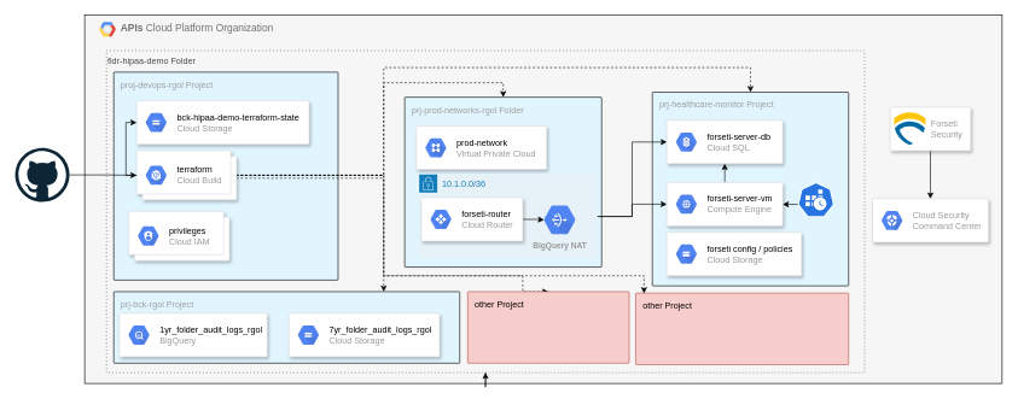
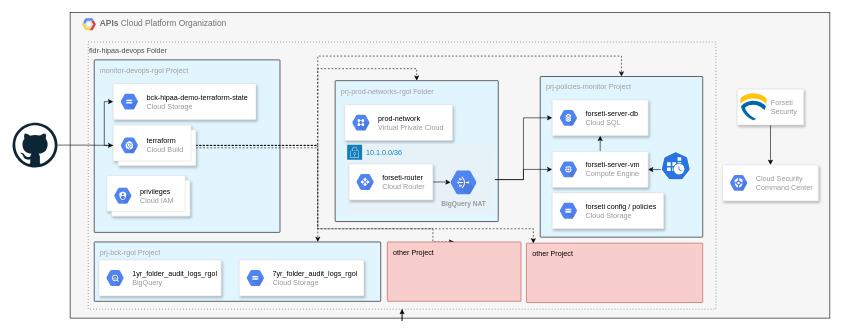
  <mxCell id="0" />
  <mxCell id="1" parent="0" />
  <mxCell id="2" value="&lt;b&gt;APIs &lt;/b&gt;Cloud Platform Organization" style="fillColor=#F6F6F6;shadow=0;gradientColor=none;fontSize=14;align=left;spacing=10;fontColor=#717171;9E9E9E;verticalAlign=top;spacingTop=-4;fontStyle=0;spacingLeft=40;html=1;container=0;" parent="1" vertex="1"><mxGeometry x="116" y="20" width="1267" height="510" as="geometry" /></mxCell>
  <mxCell id="3" value="" style="dashed=0;outlineConnect=0;html=1;align=center;labelPosition=center;verticalLabelPosition=bottom;verticalAlign=top;shape=mxgraph.weblogos.github" parent="1" vertex="1"><mxGeometry x="20" y="204" width="75" height="75" as="geometry" /></mxCell>
  <mxCell id="4" value="" style="shape=mxgraph.gcp2.google_cloud_platform;fillColor=#F6F6F6;strokeColor=none;shadow=0;gradientColor=none;" parent="1" vertex="1"><mxGeometry x="136" y="30" width="23" height="20" as="geometry"><mxPoint x="20" y="10" as="offset" /></mxGeometry></mxCell>
- <mxCell id="5" value="&lt;font color=&quot;#4d4d4d&quot;&gt;fldr-hipaa-demo Folder&lt;/font&gt;" style="rounded=0;whiteSpace=wrap;html=1;align=left;fillColor=none;dashed=1;dashPattern=1 4;verticalAlign=top;" parent="1" vertex="1"><mxGeometry x="146.18" y="69.59" width="1046.82" height="445.41" as="geometry" /></mxCell>
- <mxCell id="6" value="proj-devops-rgol Project" style="points=[[0,0,0],[0.25,0,0],[0.5,0,0],[0.75,0,0],[1,0,0],[1,0.25,0],[1,0.5,0],[1,0.75,0],[1,1,0],[0.75,1,0],[0.5,1,0],[0.25,1,0],[0,1,0],[0,0.75,0],[0,0.5,0],[0,0.25,0]];rounded=1;absoluteArcSize=1;arcSize=2;html=1;gradientColor=none;shadow=0;dashed=0;fontSize=12;fontColor=#9E9E9E;align=left;verticalAlign=top;spacing=10;spacingTop=-4;fillColor=#E1F5FE;" parent="1" vertex="1"><mxGeometry x="156.24" y="99.34" width="309.76" height="287.66" as="geometry" /></mxCell>
+ <mxCell id="5" value="&lt;font color=&quot;#4d4d4d&quot;&gt;fldr-hipaa-devops Folder&lt;/font&gt;" style="rounded=0;whiteSpace=wrap;html=1;align=left;fillColor=none;dashed=1;dashPattern=1 4;verticalAlign=top;" parent="1" vertex="1"><mxGeometry x="146.18" y="69.59" width="1046.82" height="445.41" as="geometry" /></mxCell>
+ <mxCell id="6" value="monitor-devops-rgol Project" style="points=[[0,0,0],[0.25,0,0],[0.5,0,0],[0.75,0,0],[1,0,0],[1,0.25,0],[1,0.5,0],[1,0.75,0],[1,1,0],[0.75,1,0],[0.5,1,0],[0.25,1,0],[0,1,0],[0,0.75,0],[0,0.5,0],[0,0.25,0]];rounded=1;absoluteArcSize=1;arcSize=2;html=1;gradientColor=none;shadow=0;dashed=0;fontSize=12;fontColor=#9E9E9E;align=left;verticalAlign=top;spacing=10;spacingTop=-4;fillColor=#E1F5FE;" parent="1" vertex="1"><mxGeometry x="156.24" y="99.34" width="309.76" height="287.66" as="geometry" /></mxCell>
  <mxCell id="7" value="prj-prod-networks-rgol Folder" style="points=[[0,0,0],[0.25,0,0],[0.5,0,0],[0.75,0,0],[1,0,0],[1,0.25,0],[1,0.5,0],[1,0.75,0],[1,1,0],[0.75,1,0],[0.5,1,0],[0.25,1,0],[0,1,0],[0,0.75,0],[0,0.5,0],[0,0.25,0]];rounded=1;absoluteArcSize=1;arcSize=2;html=1;gradientColor=none;shadow=0;dashed=0;fontSize=12;fontColor=#9E9E9E;align=left;verticalAlign=top;spacing=10;spacingTop=-4;fillColor=#E1F5FE;" parent="1" vertex="1"><mxGeometry x="558" y="134" width="272" height="235" as="geometry" /></mxCell>
  <mxCell id="8" value="prj-bck-rgol Project" style="points=[[0,0,0],[0.25,0,0],[0.5,0,0],[0.75,0,0],[1,0,0],[1,0.25,0],[1,0.5,0],[1,0.75,0],[1,1,0],[0.75,1,0],[0.5,1,0],[0.25,1,0],[0,1,0],[0,0.75,0],[0,0.5,0],[0,0.25,0]];rounded=1;absoluteArcSize=1;arcSize=2;html=1;gradientColor=none;shadow=0;dashed=0;fontSize=12;fontColor=#9E9E9E;align=left;verticalAlign=top;spacing=10;spacingTop=-4;fillColor=#E1F5FE;" parent="1" vertex="1"><mxGeometry x="156.24" y="403" width="477.76" height="99" as="geometry" /></mxCell>
- <mxCell id="9" value="prj-healthcare-monitor Project" style="points=[[0,0,0],[0.25,0,0],[0.5,0,0],[0.75,0,0],[1,0,0],[1,0.25,0],[1,0.5,0],[1,0.75,0],[1,1,0],[0.75,1,0],[0.5,1,0],[0.25,1,0],[0,1,0],[0,0.75,0],[0,0.5,0],[0,0.25,0]];rounded=1;absoluteArcSize=1;arcSize=2;html=1;gradientColor=none;shadow=0;dashed=0;fontSize=12;fontColor=#9E9E9E;align=left;verticalAlign=top;spacing=10;spacingTop=-4;fillColor=#E1F5FE;" parent="1" vertex="1"><mxGeometry x="900" y="127.07" width="271" height="267.93" as="geometry" /></mxCell>
+ <mxCell id="9" value="prj-policies-monitor Project" style="points=[[0,0,0],[0.25,0,0],[0.5,0,0],[0.75,0,0],[1,0,0],[1,0.25,0],[1,0.5,0],[1,0.75,0],[1,1,0],[0.75,1,0],[0.5,1,0],[0.25,1,0],[0,1,0],[0,0.75,0],[0,0.5,0],[0,0.25,0]];rounded=1;absoluteArcSize=1;arcSize=2;html=1;gradientColor=none;shadow=0;dashed=0;fontSize=12;fontColor=#9E9E9E;align=left;verticalAlign=top;spacing=10;spacingTop=-4;fillColor=#E1F5FE;" parent="1" vertex="1"><mxGeometry x="900" y="127.07" width="271" height="267.93" as="geometry" /></mxCell>
  <mxCell id="10" style="edgeStyle=orthogonalEdgeStyle;rounded=0;orthogonalLoop=1;jettySize=auto;html=1;exitX=1;exitY=0.5;exitDx=0;exitDy=0;entryX=0.5;entryY=0;entryDx=0;entryDy=0;entryPerimeter=0;dashed=1;" parent="1" source="15" target="7" edge="1"><mxGeometry x="800" y="39" as="geometry"><Array as="points"><mxPoint x="529" y="242" /><mxPoint x="529" y="114" /><mxPoint x="694" y="114" /></Array></mxGeometry></mxCell>
  <mxCell id="11" style="edgeStyle=orthogonalEdgeStyle;rounded=0;orthogonalLoop=1;jettySize=auto;html=1;exitX=1;exitY=0.5;exitDx=0;exitDy=0;entryX=0.5;entryY=0;entryDx=0;entryDy=0;entryPerimeter=0;dashed=1;" parent="1" source="15" target="9" edge="1"><mxGeometry x="800" y="39" as="geometry"><Array as="points"><mxPoint x="529" y="242" /><mxPoint x="529" y="93" /><mxPoint x="1036" y="93" /><mxPoint x="1036" y="127" /></Array></mxGeometry></mxCell>
  <mxCell id="12" style="edgeStyle=orthogonalEdgeStyle;rounded=0;orthogonalLoop=1;jettySize=auto;html=1;exitX=1;exitY=0.5;exitDx=0;exitDy=0;dashed=1;" parent="1" edge="1"><mxGeometry relative="1" as="geometry"><mxPoint x="324.83" y="242" as="sourcePoint" /><mxPoint x="529.059" y="403" as="targetPoint" /><Array as="points"><mxPoint x="529" y="242" /></Array></mxGeometry></mxCell>
  <mxCell id="13" style="edgeStyle=orthogonalEdgeStyle;rounded=0;orthogonalLoop=1;jettySize=auto;html=1;exitX=1;exitY=0.5;exitDx=0;exitDy=0;entryX=0.5;entryY=0;entryDx=0;entryDy=0;entryPerimeter=0;dashed=1;" parent="1" source="15" target="52" edge="1"><mxGeometry relative="1" as="geometry"><Array as="points"><mxPoint x="529" y="242" /><mxPoint x="529" y="381" /><mxPoint x="721" y="381" /></Array></mxGeometry></mxCell>
  <mxCell id="14" style="edgeStyle=orthogonalEdgeStyle;rounded=0;orthogonalLoop=1;jettySize=auto;html=1;exitX=1;exitY=0.5;exitDx=0;exitDy=0;entryX=0.039;entryY=-0.036;entryDx=0;entryDy=0;entryPerimeter=0;dashed=1;" parent="1" edge="1"><mxGeometry relative="1" as="geometry"><Array as="points"><mxPoint x="529" y="246" /><mxPoint x="529" y="381" /><mxPoint x="888" y="381" /></Array><mxPoint x="325.83" y="246" as="sourcePoint" /><mxPoint x="888.466" y="405.436" as="targetPoint" /></mxGeometry></mxCell>
  <mxCell id="15" value="" style="shape=mxgraph.gcp2.doubleRect;strokeColor=#dddddd;shadow=1;strokeWidth=1;" parent="1" vertex="1"><mxGeometry x="187.83" y="208" width="138" height="68" as="geometry" /></mxCell>
  <mxCell id="16" value="&lt;font color=&quot;#000000&quot;&gt;terraform&lt;/font&gt;&lt;br&gt;Cloud Build" style="dashed=0;connectable=0;html=1;fillColor=#5184F3;strokeColor=none;shape=mxgraph.gcp2.hexIcon;prIcon=container_builder;part=1;labelPosition=right;verticalLabelPosition=middle;align=left;verticalAlign=middle;spacingLeft=5;fontColor=#999999;fontSize=12;" parent="15" vertex="1"><mxGeometry y="0.5" width="44" height="39" relative="1" as="geometry"><mxPoint x="5" y="-19.5" as="offset" /></mxGeometry></mxCell>
  <mxCell id="17" value="" style="strokeColor=#dddddd;shadow=1;strokeWidth=1;rounded=1;absoluteArcSize=1;arcSize=2;" parent="1" vertex="1"><mxGeometry x="187.83" y="139" width="238.17" height="60" as="geometry" /></mxCell>
  <mxCell id="18" value="&lt;font color=&quot;#000000&quot;&gt;bck-hipaa-demo-terraform-state&lt;/font&gt;&lt;br&gt;Cloud Storage" style="dashed=0;connectable=0;html=1;fillColor=#5184F3;strokeColor=none;shape=mxgraph.gcp2.hexIcon;prIcon=cloud_storage;part=1;labelPosition=right;verticalLabelPosition=middle;align=left;verticalAlign=middle;spacingLeft=5;fontColor=#999999;fontSize=12;" parent="17" vertex="1"><mxGeometry y="0.5" width="44" height="39" relative="1" as="geometry"><mxPoint x="5" y="-19.5" as="offset" /></mxGeometry></mxCell>
  <mxCell id="19" value="" style="shape=mxgraph.gcp2.doubleRect;strokeColor=#dddddd;shadow=1;strokeWidth=1;" parent="1" vertex="1"><mxGeometry x="177" y="292" width="139" height="68" as="geometry" /></mxCell>
  <mxCell id="20" value="&lt;font color=&quot;#000000&quot;&gt;privileges&lt;/font&gt;&lt;br&gt;Cloud IAM" style="dashed=0;connectable=0;html=1;fillColor=#5184F3;strokeColor=none;shape=mxgraph.gcp2.hexIcon;prIcon=cloud_iam;part=1;labelPosition=right;verticalLabelPosition=middle;align=left;verticalAlign=middle;spacingLeft=5;fontColor=#999999;fontSize=12;" parent="19" vertex="1"><mxGeometry y="0.5" width="44" height="39" relative="1" as="geometry"><mxPoint x="5" y="-19.5" as="offset" /></mxGeometry></mxCell>
  <mxCell id="21" value="" style="edgeStyle=orthogonalEdgeStyle;rounded=0;orthogonalLoop=1;jettySize=auto;html=1;entryX=0;entryY=0.5;entryDx=0;entryDy=0;exitX=0;exitY=0.5;exitDx=0;exitDy=0;" parent="1" source="15" target="17" edge="1"><mxGeometry x="800" y="39" as="geometry"><Array as="points"><mxPoint x="173" y="242" /><mxPoint x="173" y="169" /></Array></mxGeometry></mxCell>
  <mxCell id="22" style="edgeStyle=orthogonalEdgeStyle;rounded=0;orthogonalLoop=1;jettySize=auto;html=1;entryX=0.5;entryY=0;entryDx=0;entryDy=0;" parent="1" source="23" target="34" edge="1"><mxGeometry x="800" y="39" as="geometry" /></mxCell>
  <mxCell id="23" value="" style="strokeColor=#dddddd;shadow=1;strokeWidth=1;rounded=1;absoluteArcSize=1;arcSize=2;" parent="1" vertex="1"><mxGeometry x="1228.5" y="148" width="111" height="60" as="geometry" /></mxCell>
  <mxCell id="24" value="Forseti&#10;Security" style="dashed=0;connectable=0;html=1;fillColor=#5184F3;strokeColor=none;shape=mxgraph.gcp2.forseti_logo;part=1;labelPosition=right;verticalLabelPosition=middle;align=left;verticalAlign=middle;spacingLeft=5;fontColor=#999999;fontSize=12;" parent="23" vertex="1"><mxGeometry width="44.1" height="45" relative="1" as="geometry"><mxPoint x="5" y="7" as="offset" /></mxGeometry></mxCell>
  <mxCell id="25" value="" style="strokeColor=#dddddd;shadow=1;strokeWidth=1;rounded=1;absoluteArcSize=1;arcSize=2;" parent="1" vertex="1"><mxGeometry x="574" y="174" width="180" height="60" as="geometry" /></mxCell>
  <mxCell id="26" value="&lt;font color=&quot;#000000&quot;&gt;prod-network&lt;/font&gt;&lt;br&gt;Virtual Private Cloud" style="dashed=0;connectable=0;html=1;fillColor=#5184F3;strokeColor=none;shape=mxgraph.gcp2.hexIcon;prIcon=virtual_private_cloud;part=1;labelPosition=right;verticalLabelPosition=middle;align=left;verticalAlign=middle;spacingLeft=5;fontColor=#999999;fontSize=12;" parent="25" vertex="1"><mxGeometry y="0.5" width="44" height="39" relative="1" as="geometry"><mxPoint x="5" y="-19.5" as="offset" /></mxGeometry></mxCell>
  <mxCell id="27" style="edgeStyle=orthogonalEdgeStyle;orthogonalLoop=1;jettySize=auto;html=1;exitX=1;exitY=0.5;exitDx=0;exitDy=0;entryX=0;entryY=0.5;entryDx=0;entryDy=0;rounded=0;" parent="1" source="29" target="36" edge="1"><mxGeometry x="800" y="39" as="geometry" /></mxCell>
  <mxCell id="28" style="edgeStyle=orthogonalEdgeStyle;orthogonalLoop=1;jettySize=auto;html=1;exitX=1;exitY=0.5;exitDx=0;exitDy=0;entryX=0;entryY=0.5;entryDx=0;entryDy=0;rounded=0;" parent="1" source="29" target="39" edge="1"><mxGeometry x="800" y="39" as="geometry" /></mxCell>
  <mxCell id="29" value="10.1.0.0/36" style="points=[[0,0],[0.25,0],[0.5,0],[0.75,0],[1,0],[1,0.25],[1,0.5],[1,0.75],[1,1],[0.75,1],[0.5,1],[0.25,1],[0,1],[0,0.75],[0,0.5],[0,0.25]];outlineConnect=0;gradientColor=none;html=1;whiteSpace=wrap;fontSize=12;fontStyle=0;shape=mxgraph.aws4.group;grIcon=mxgraph.aws4.group_security_group;grStroke=0;strokeColor=#147EBA;fillColor=#E6F2F8;verticalAlign=top;align=left;spacingLeft=30;fontColor=#147EBA;dashed=0;" parent="1" vertex="1"><mxGeometry x="578" y="241" width="246" height="116" as="geometry" /></mxCell>
  <mxCell id="30" style="edgeStyle=orthogonalEdgeStyle;rounded=0;orthogonalLoop=1;jettySize=auto;html=1;entryX=0.175;entryY=0.5;entryDx=0;entryDy=0;entryPerimeter=0;" parent="1" source="31" target="33" edge="1"><mxGeometry x="800" y="39" as="geometry" /></mxCell>
  <mxCell id="31" value="" style="strokeColor=#dddddd;shadow=1;strokeWidth=1;rounded=1;absoluteArcSize=1;arcSize=2;" parent="1" vertex="1"><mxGeometry x="581" y="273" width="140" height="60" as="geometry" /></mxCell>
  <mxCell id="32" value="&lt;font color=&quot;#000000&quot;&gt;forseti-router&lt;/font&gt;&lt;br&gt;Cloud Router" style="dashed=0;connectable=0;html=1;fillColor=#5184F3;strokeColor=none;shape=mxgraph.gcp2.hexIcon;prIcon=cloud_router;part=1;labelPosition=right;verticalLabelPosition=middle;align=left;verticalAlign=middle;spacingLeft=5;fontColor=#999999;fontSize=12;" parent="31" vertex="1"><mxGeometry y="0.5" width="44" height="39" relative="1" as="geometry"><mxPoint x="5" y="-19.5" as="offset" /></mxGeometry></mxCell>
  <mxCell id="33" value="BigQuery NAT" style="html=1;fillColor=#5184F3;strokeColor=none;verticalAlign=top;labelPosition=center;verticalLabelPosition=bottom;align=center;spacingTop=-6;fontSize=11;fontStyle=1;fontColor=#999999;shape=mxgraph.gcp2.hexIcon;prIcon=cloud_nat" parent="1" vertex="1"><mxGeometry x="739" y="274.5" width="66" height="58.5" as="geometry" /></mxCell>
  <mxCell id="34" value="" style="strokeColor=#dddddd;shadow=1;strokeWidth=1;rounded=1;absoluteArcSize=1;arcSize=2;" parent="1" vertex="1"><mxGeometry x="1204" y="274.5" width="160" height="60" as="geometry" /></mxCell>
  <mxCell id="35" value="Cloud Security&#10;Command Center" style="dashed=0;connectable=0;html=1;fillColor=#5184F3;strokeColor=none;shape=mxgraph.gcp2.hexIcon;prIcon=cloud_security_command_center;part=1;labelPosition=right;verticalLabelPosition=middle;align=left;verticalAlign=middle;spacingLeft=5;fontColor=#999999;fontSize=12;" parent="34" vertex="1"><mxGeometry y="0.5" width="44" height="39" relative="1" as="geometry"><mxPoint x="5" y="-19.5" as="offset" /></mxGeometry></mxCell>
  <mxCell id="36" value="" style="strokeColor=#dddddd;shadow=1;strokeWidth=1;rounded=1;absoluteArcSize=1;arcSize=2;" parent="1" vertex="1"><mxGeometry x="920" y="166" width="160" height="60" as="geometry" /></mxCell>
  <mxCell id="37" value="&lt;font color=&quot;#000000&quot;&gt;forseti-server-db&lt;/font&gt;&lt;br&gt;Cloud SQL" style="dashed=0;connectable=0;html=1;fillColor=#5184F3;strokeColor=none;shape=mxgraph.gcp2.hexIcon;prIcon=cloud_sql;part=1;labelPosition=right;verticalLabelPosition=middle;align=left;verticalAlign=middle;spacingLeft=5;fontColor=#999999;fontSize=12;" parent="36" vertex="1"><mxGeometry y="0.5" width="44" height="39" relative="1" as="geometry"><mxPoint x="5" y="-19.5" as="offset" /></mxGeometry></mxCell>
  <mxCell id="38" style="edgeStyle=orthogonalEdgeStyle;curved=1;orthogonalLoop=1;jettySize=auto;html=1;exitX=0.5;exitY=0;exitDx=0;exitDy=0;entryX=0.5;entryY=1;entryDx=0;entryDy=0;" parent="1" source="39" target="36" edge="1"><mxGeometry x="800" y="39" as="geometry" /></mxCell>
  <mxCell id="39" value="" style="strokeColor=#dddddd;shadow=1;strokeWidth=1;rounded=1;absoluteArcSize=1;arcSize=2;" parent="1" vertex="1"><mxGeometry x="920" y="252" width="160" height="60" as="geometry" /></mxCell>
  <mxCell id="40" value="&lt;font color=&quot;#000000&quot;&gt;forseti-server-vm&lt;/font&gt;&lt;br&gt;Compute Engine" style="dashed=0;connectable=0;html=1;fillColor=#5184F3;strokeColor=none;shape=mxgraph.gcp2.hexIcon;prIcon=compute_engine;part=1;labelPosition=right;verticalLabelPosition=middle;align=left;verticalAlign=middle;spacingLeft=5;fontColor=#999999;fontSize=12;" parent="39" vertex="1"><mxGeometry y="0.5" width="44" height="39" relative="1" as="geometry"><mxPoint x="5" y="-19.5" as="offset" /></mxGeometry></mxCell>
  <mxCell id="41" style="edgeStyle=orthogonalEdgeStyle;curved=1;orthogonalLoop=1;jettySize=auto;html=1;exitX=0.005;exitY=0.63;exitDx=0;exitDy=0;exitPerimeter=0;entryX=1;entryY=0.5;entryDx=0;entryDy=0;" parent="1" source="42" target="39" edge="1"><mxGeometry x="800" y="39" as="geometry" /></mxCell>
  <mxCell id="42" value="" style="html=1;dashed=0;whitespace=wrap;fillColor=#2875E2;strokeColor=#ffffff;points=[[0.005,0.63,0],[0.1,0.2,0],[0.9,0.2,0],[0.5,0,0],[0.995,0.63,0],[0.72,0.99,0],[0.5,1,0],[0.28,0.99,0]];shape=mxgraph.kubernetes.icon;prIcon=cronjob" parent="1" vertex="1"><mxGeometry x="1101" y="252" width="50" height="48" as="geometry" /></mxCell>
  <mxCell id="43" value="" style="strokeColor=#dddddd;shadow=1;strokeWidth=1;rounded=1;absoluteArcSize=1;arcSize=2;fillColor=#ffffff;" parent="1" vertex="1"><mxGeometry x="920" y="321" width="186" height="60" as="geometry" /></mxCell>
  <mxCell id="44" value="&lt;font color=&quot;#000000&quot;&gt;forseti config / policies&lt;/font&gt;&lt;br&gt;Cloud Storage" style="dashed=0;connectable=0;html=1;fillColor=#5184F3;strokeColor=none;shape=mxgraph.gcp2.hexIcon;prIcon=cloud_storage;part=1;labelPosition=right;verticalLabelPosition=middle;align=left;verticalAlign=middle;spacingLeft=5;fontColor=#999999;fontSize=12;" parent="43" vertex="1"><mxGeometry y="0.5" width="44" height="39" relative="1" as="geometry"><mxPoint x="5" y="-19.5" as="offset" /></mxGeometry></mxCell>
  <mxCell id="45" value="other Project" style="points=[[0,0,0],[0.25,0,0],[0.5,0,0],[0.75,0,0],[1,0,0],[1,0.25,0],[1,0.5,0],[1,0.75,0],[1,1,0],[0.75,1,0],[0.5,1,0],[0.25,1,0],[0,1,0],[0,0.75,0],[0,0.5,0],[0,0.25,0]];rounded=1;absoluteArcSize=1;arcSize=2;html=1;shadow=0;dashed=0;fontSize=12;align=left;verticalAlign=top;spacing=10;spacingTop=-4;fillColor=#f8cecc;strokeColor=#b85450;" parent="1" vertex="1"><mxGeometry x="877" y="405" width="294" height="99" as="geometry" /></mxCell>
  <mxCell id="46" style="edgeStyle=orthogonalEdgeStyle;rounded=0;orthogonalLoop=1;jettySize=auto;html=1;exitX=0.5;exitY=1;exitDx=0;exitDy=0;" parent="1" source="5" target="5" edge="1"><mxGeometry relative="1" as="geometry" /></mxCell>
  <mxCell id="47" value="" style="strokeColor=#dddddd;shadow=1;strokeWidth=1;rounded=1;absoluteArcSize=1;arcSize=2;fillColor=#ffffff;" parent="1" vertex="1"><mxGeometry x="164" y="433" width="204" height="60" as="geometry" /></mxCell>
  <mxCell id="48" value="&lt;font color=&quot;#000000&quot;&gt;1yr_folder_audit_logs_rgol&lt;/font&gt;&lt;br&gt;BigQuery" style="dashed=0;connectable=0;html=1;fillColor=#5184F3;strokeColor=none;shape=mxgraph.gcp2.hexIcon;prIcon=bigquery;part=1;labelPosition=right;verticalLabelPosition=middle;align=left;verticalAlign=middle;spacingLeft=5;fontColor=#999999;fontSize=12;" parent="47" vertex="1"><mxGeometry y="0.5" width="44" height="39" relative="1" as="geometry"><mxPoint x="5" y="-19.5" as="offset" /></mxGeometry></mxCell>
  <mxCell id="49" value="" style="strokeColor=#dddddd;shadow=1;strokeWidth=1;rounded=1;absoluteArcSize=1;arcSize=2;fillColor=#ffffff;" parent="1" vertex="1"><mxGeometry x="398" y="433" width="208" height="60" as="geometry" /></mxCell>
  <mxCell id="50" value="&lt;font color=&quot;#000000&quot;&gt;7yr_folder_audit_logs_rgol&lt;/font&gt;&lt;br&gt;Cloud Storage" style="dashed=0;connectable=0;html=1;fillColor=#5184F3;strokeColor=none;shape=mxgraph.gcp2.hexIcon;prIcon=cloud_storage;part=1;labelPosition=right;verticalLabelPosition=middle;align=left;verticalAlign=middle;spacingLeft=5;fontColor=#999999;fontSize=12;" parent="49" vertex="1"><mxGeometry y="0.5" width="44" height="39" relative="1" as="geometry"><mxPoint x="5" y="-19.5" as="offset" /></mxGeometry></mxCell>
  <mxCell id="51" style="edgeStyle=orthogonalEdgeStyle;rounded=0;orthogonalLoop=1;jettySize=auto;html=1;entryX=0;entryY=0.5;entryDx=0;entryDy=0;" parent="1" source="3" target="15" edge="1"><mxGeometry relative="1" as="geometry" /></mxCell>
  <mxCell id="52" value="other Project" style="points=[[0,0,0],[0.25,0,0],[0.5,0,0],[0.75,0,0],[1,0,0],[1,0.25,0],[1,0.5,0],[1,0.75,0],[1,1,0],[0.75,1,0],[0.5,1,0],[0.25,1,0],[0,1,0],[0,0.75,0],[0,0.5,0],[0,0.25,0]];rounded=1;absoluteArcSize=1;arcSize=2;html=1;shadow=0;dashed=0;fontSize=12;align=left;verticalAlign=top;spacing=10;spacingTop=-4;fillColor=#f8cecc;strokeColor=#b85450;" parent="1" vertex="1"><mxGeometry x="645" y="403" width="223" height="99" as="geometry" /></mxCell>
